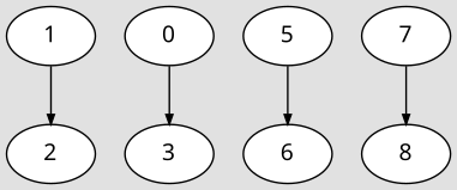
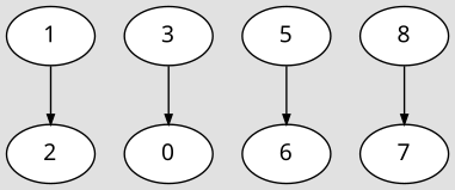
  digraph {
    bgcolor="#e1e1e1"
    compound=true
    splines=true
    node [fillcolor=white fontname=Sawasdee style=filled]
    edge [arrowsize=0.6 color=black minlen=1.3]
    1
    2
    3
    n4 [label=0]
    5
    6
    7
    8
    subgraph sub_1 {
      bgcolor="#f1f1f1"
      label=Human
      1
      2
      3
      n4
    }
    subgraph sub_2 {
      bgcolor="#f1f1f1"
      label=Machine
      5
      6
      7
      8
    }
    1 -> 2
-   n4 -> 3
+   3 -> n4
    5 -> 6
-   7 -> 8
+   8 -> 7
  }
